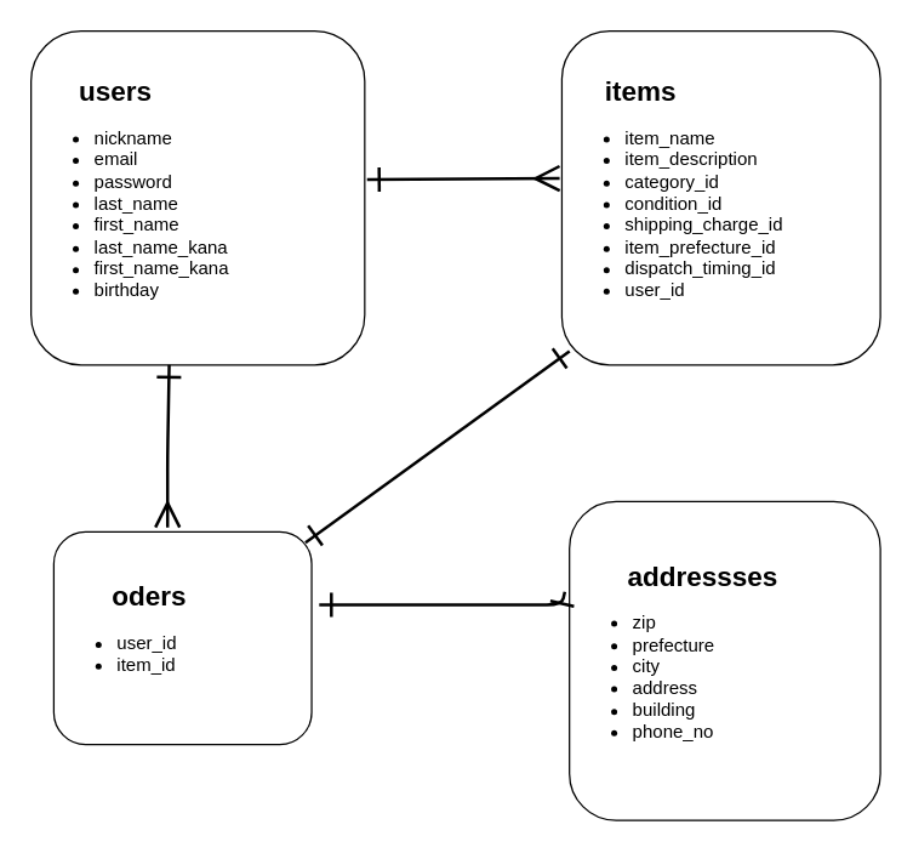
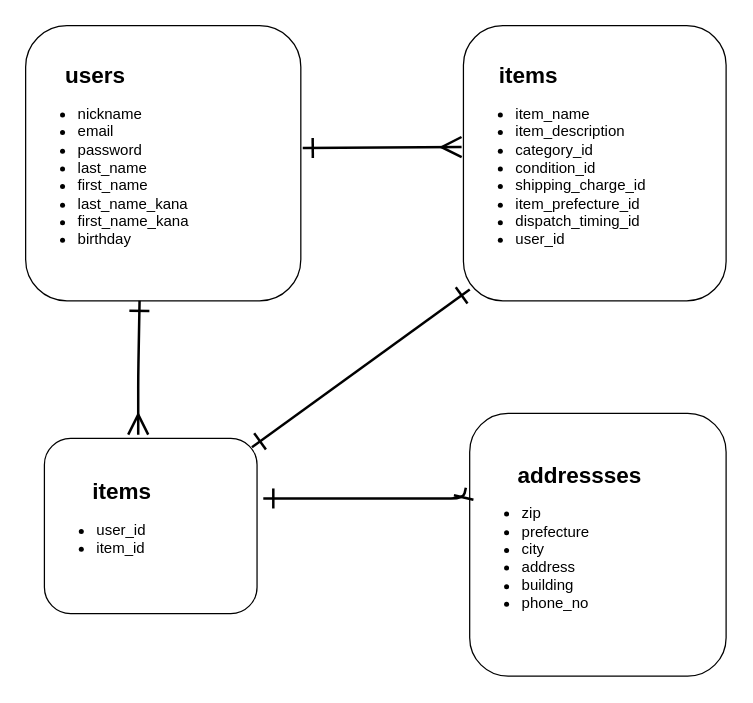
  <mxCell id="0" />
  <mxCell id="1" parent="0" />
  <mxCell id="2" value="&amp;nbsp; &amp;nbsp; &amp;nbsp; &amp;nbsp; &amp;nbsp;&lt;b&gt;&lt;font style=&quot;font-size: 18px&quot;&gt;users&lt;/font&gt;&lt;/b&gt;&lt;br&gt;&lt;ul&gt;&lt;li&gt;nickname&lt;/li&gt;&lt;li&gt;email&lt;/li&gt;&lt;li&gt;password&lt;/li&gt;&lt;li&gt;last_name&lt;/li&gt;&lt;li&gt;first_name&lt;/li&gt;&lt;li&gt;last_name_kana&lt;/li&gt;&lt;li&gt;first_name_kana&lt;/li&gt;&lt;li&gt;birthday&lt;/li&gt;&lt;/ul&gt;" style="rounded=1;whiteSpace=wrap;html=1;align=left;" parent="1" vertex="1"><mxGeometry x="20" y="20" width="220" height="220" as="geometry" /></mxCell>
  <mxCell id="3" value="&amp;nbsp; &amp;nbsp; &amp;nbsp; &amp;nbsp; &lt;b&gt;&lt;font style=&quot;font-size: 18px&quot;&gt;items&lt;br&gt;&lt;/font&gt;&lt;/b&gt;&lt;ul&gt;&lt;li&gt;item_name&lt;/li&gt;&lt;li&gt;item_description&lt;/li&gt;&lt;li&gt;category_id&lt;/li&gt;&lt;li&gt;condition_id&lt;/li&gt;&lt;li&gt;shipping_charge_id&lt;/li&gt;&lt;li&gt;item_prefecture_id&lt;/li&gt;&lt;li&gt;dispatch_timing_id&lt;/li&gt;&lt;li&gt;user_id&lt;/li&gt;&lt;/ul&gt;" style="rounded=1;whiteSpace=wrap;html=1;align=left;" parent="1" vertex="1"><mxGeometry x="370" y="20" width="210" height="220" as="geometry" /></mxCell>
- <mxCell id="4" value="&amp;nbsp; &amp;nbsp; &amp;nbsp; &amp;nbsp; &amp;nbsp; &amp;nbsp;&lt;b&gt;&lt;font style=&quot;font-size: 18px&quot;&gt;oders&lt;br&gt;&lt;/font&gt;&lt;/b&gt;&lt;ul&gt;&lt;li&gt;&lt;span&gt;user_id&lt;/span&gt;&lt;br&gt;&lt;/li&gt;&lt;li&gt;&lt;span&gt;item_id&lt;/span&gt;&lt;/li&gt;&lt;/ul&gt;" style="rounded=1;whiteSpace=wrap;html=1;align=left;" parent="1" vertex="1"><mxGeometry x="35" y="350" width="170" height="140" as="geometry" /></mxCell>
+ <mxCell id="4" value="&amp;nbsp; &amp;nbsp; &amp;nbsp; &amp;nbsp; &amp;nbsp; &amp;nbsp;&lt;b&gt;&lt;font style=&quot;font-size: 18px&quot;&gt;items&lt;br&gt;&lt;/font&gt;&lt;/b&gt;&lt;ul&gt;&lt;li&gt;&lt;span&gt;user_id&lt;/span&gt;&lt;br&gt;&lt;/li&gt;&lt;li&gt;&lt;span&gt;item_id&lt;/span&gt;&lt;/li&gt;&lt;/ul&gt;" style="rounded=1;whiteSpace=wrap;html=1;align=left;" parent="1" vertex="1"><mxGeometry x="35" y="350" width="170" height="140" as="geometry" /></mxCell>
  <mxCell id="5" value="" style="endArrow=ERmany;html=1;entryX=-0.007;entryY=0.441;entryDx=0;entryDy=0;entryPerimeter=0;exitX=1.007;exitY=0.445;exitDx=0;exitDy=0;exitPerimeter=0;endFill=0;startArrow=ERone;startFill=0;strokeWidth=2;endSize=13;startSize=13;" parent="1" source="2" target="3" edge="1"><mxGeometry width="50" height="50" relative="1" as="geometry"><mxPoint x="310" y="300" as="sourcePoint" /><mxPoint x="360" y="250" as="targetPoint" /></mxGeometry></mxCell>
  <mxCell id="6" value="" style="endArrow=ERmany;html=1;exitX=0.414;exitY=1;exitDx=0;exitDy=0;endFill=0;startArrow=ERone;startFill=0;strokeWidth=2;endSize=13;startSize=13;exitPerimeter=0;" parent="1" source="2" edge="1"><mxGeometry width="50" height="50" relative="1" as="geometry"><mxPoint x="311.96" y="127.9" as="sourcePoint" /><mxPoint x="110" y="347" as="targetPoint" /><Array as="points"><mxPoint x="110" y="300" /></Array></mxGeometry></mxCell>
  <mxCell id="7" value="" style="endArrow=ERone;html=1;startArrow=ERone;startFill=0;endFill=0;strokeWidth=2;exitX=0.976;exitY=0.05;exitDx=0;exitDy=0;targetPerimeterSpacing=0;endSize=13;startSize=13;exitPerimeter=0;entryX=0.024;entryY=0.959;entryDx=0;entryDy=0;entryPerimeter=0;" parent="1" source="4" target="3" edge="1"><mxGeometry width="50" height="50" relative="1" as="geometry"><mxPoint x="510" y="320" as="sourcePoint" /><mxPoint x="490" y="240" as="targetPoint" /><Array as="points" /></mxGeometry></mxCell>
  <mxCell id="8" style="edgeStyle=orthogonalEdgeStyle;rounded=0;orthogonalLoop=1;jettySize=auto;html=1;exitX=0.5;exitY=1;exitDx=0;exitDy=0;startArrow=ERone;startFill=0;endArrow=ERone;endFill=0;strokeWidth=3;" parent="1" source="3" target="3" edge="1"><mxGeometry relative="1" as="geometry" /></mxCell>
  <mxCell id="9" value="&amp;nbsp; &amp;nbsp; &amp;nbsp; &amp;nbsp; &amp;nbsp; &amp;nbsp;&lt;font style=&quot;font-size: 18px&quot;&gt;&lt;b&gt;addressses&lt;/b&gt;&lt;/font&gt;&lt;b&gt;&lt;font style=&quot;font-size: 18px&quot;&gt;&lt;br&gt;&lt;/font&gt;&lt;/b&gt;&lt;ul&gt;&lt;li&gt;zip&lt;/li&gt;&lt;li&gt;prefecture&lt;/li&gt;&lt;li&gt;city&lt;/li&gt;&lt;li&gt;address&lt;/li&gt;&lt;li&gt;building&lt;/li&gt;&lt;li&gt;phone_no&lt;/li&gt;&lt;/ul&gt;" style="rounded=1;whiteSpace=wrap;html=1;align=left;" vertex="1" parent="1"><mxGeometry x="375" y="330" width="205" height="210" as="geometry" /></mxCell>
  <mxCell id="10" value="" style="endArrow=ERone;html=1;startArrow=ERone;startFill=0;endFill=0;strokeWidth=2;targetPerimeterSpacing=0;endSize=13;startSize=13;exitX=-0.015;exitY=0.283;exitDx=0;exitDy=0;exitPerimeter=0;" edge="1" parent="1" source="9"><mxGeometry width="50" height="50" relative="1" as="geometry"><mxPoint x="420" y="398" as="sourcePoint" /><mxPoint x="210" y="398" as="targetPoint" /><Array as="points"><mxPoint x="370" y="398" /></Array></mxGeometry></mxCell>
